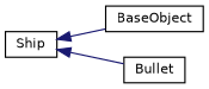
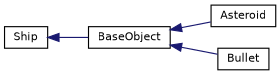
  digraph {
    fontname="DejaVu Sans"
    rankdir=LR
    node [color=black fillcolor=white fontname="DejaVu Sans" fontsize=10 shape=record style=filled]
    edge [color=midnightblue dir=back fontname="DejaVu Sans" fontsize=10 labelfontname=Helvetica labelfontsize=10 style=solid]
    n1 [height=0.2 label=BaseObject width=0.4]
+   n2 [height=0.2 label=Asteroid width=0.4]
    n3 [height=0.2 label=Bullet width=0.4]
    n4 [height=0.2 label=Ship width=0.4]
-   n4 -> n3
+   n1 -> n2
+   n1 -> n3
    n4 -> n1
  }
